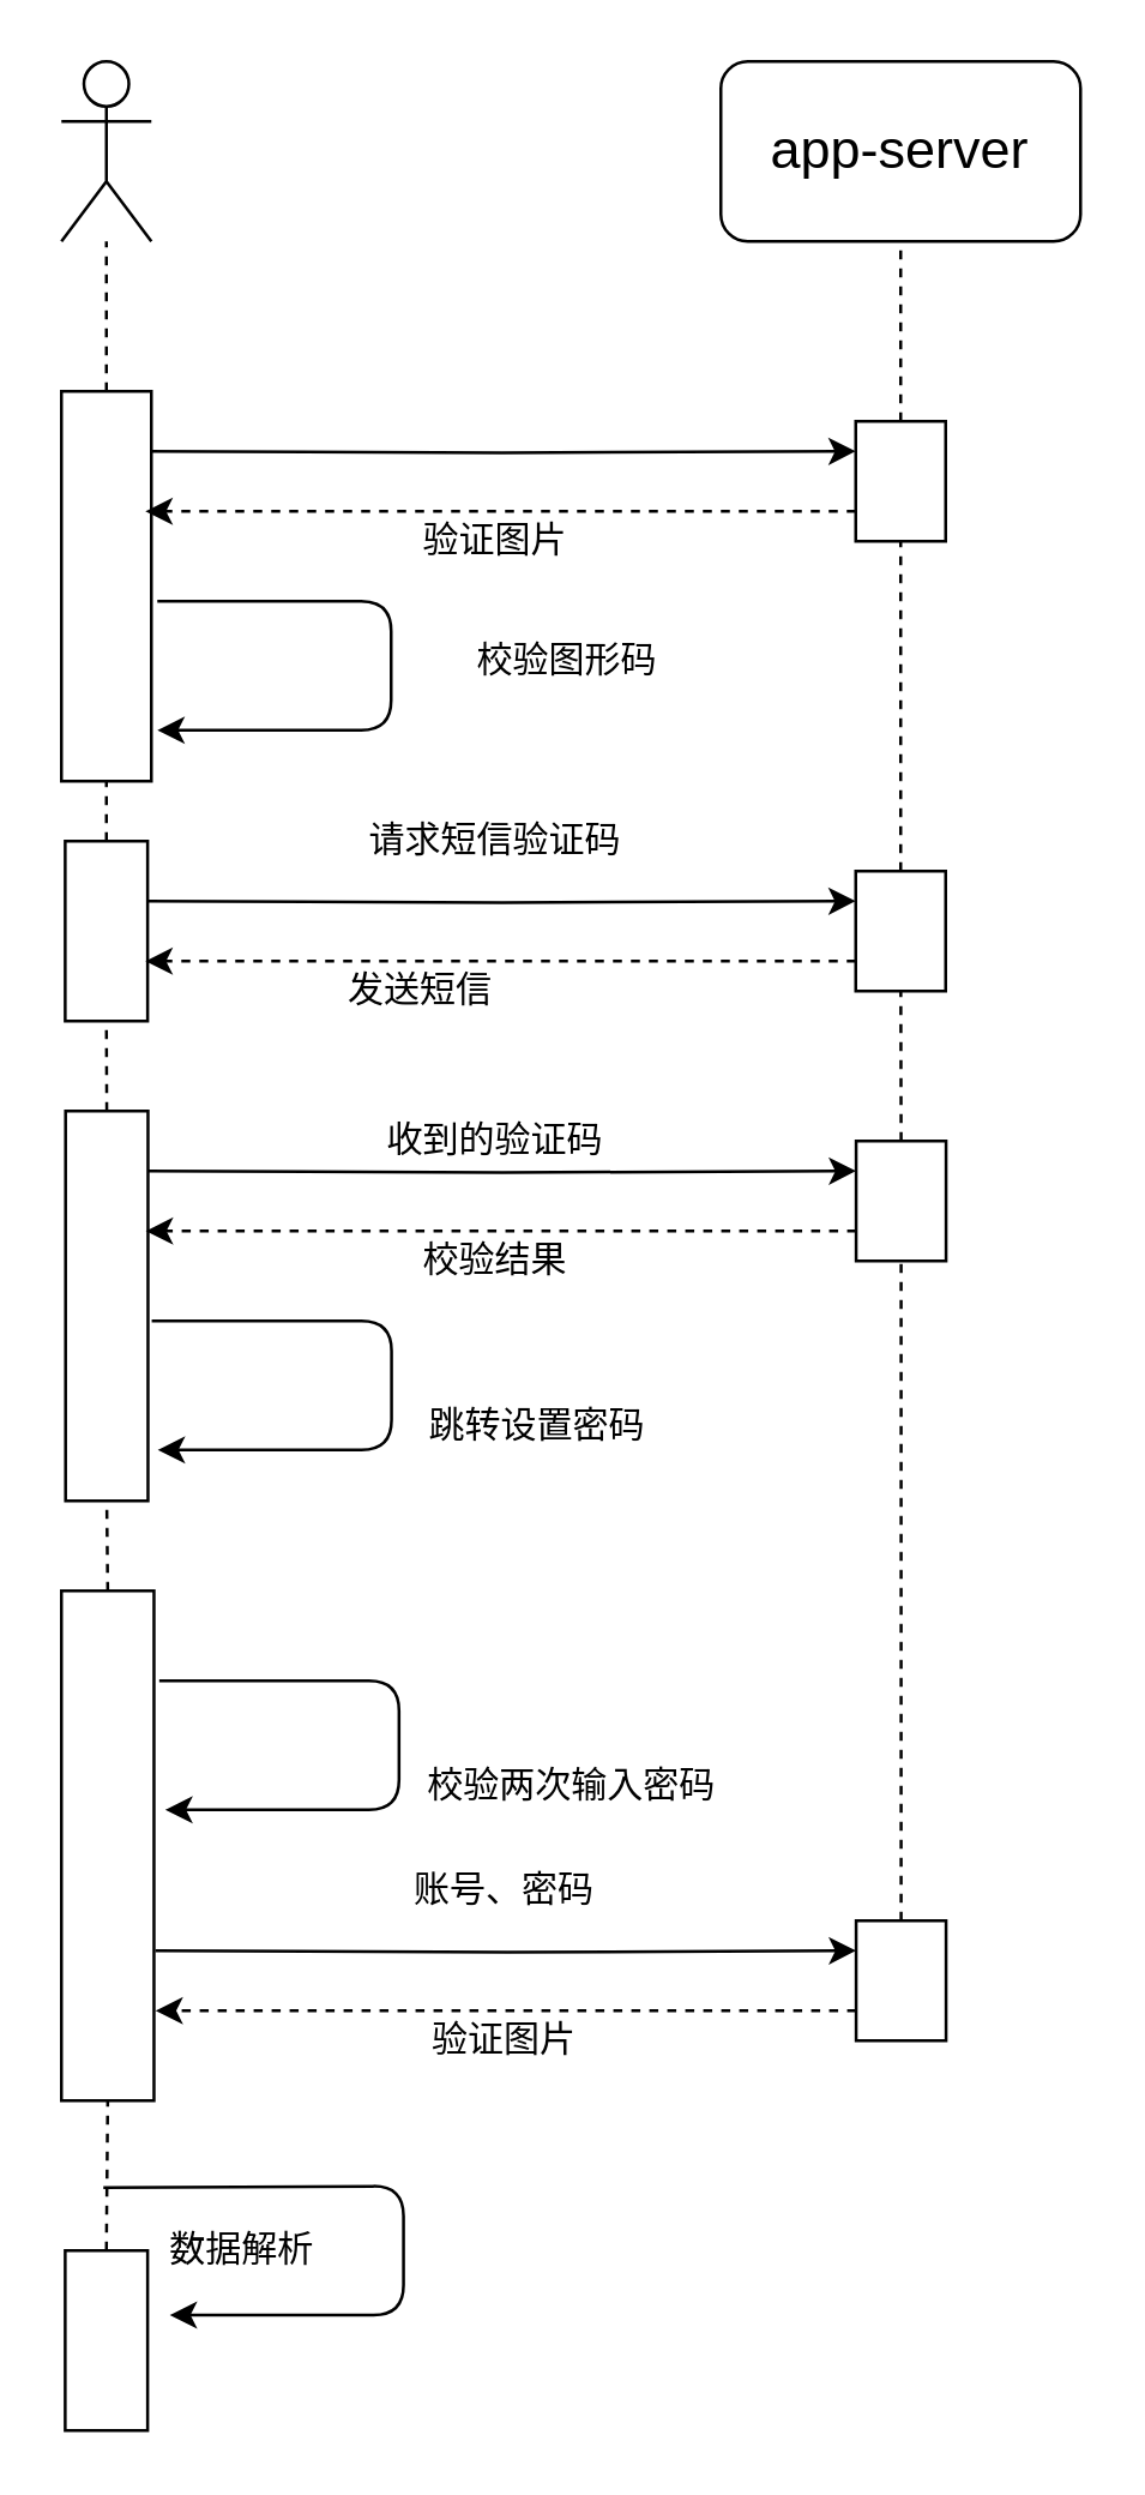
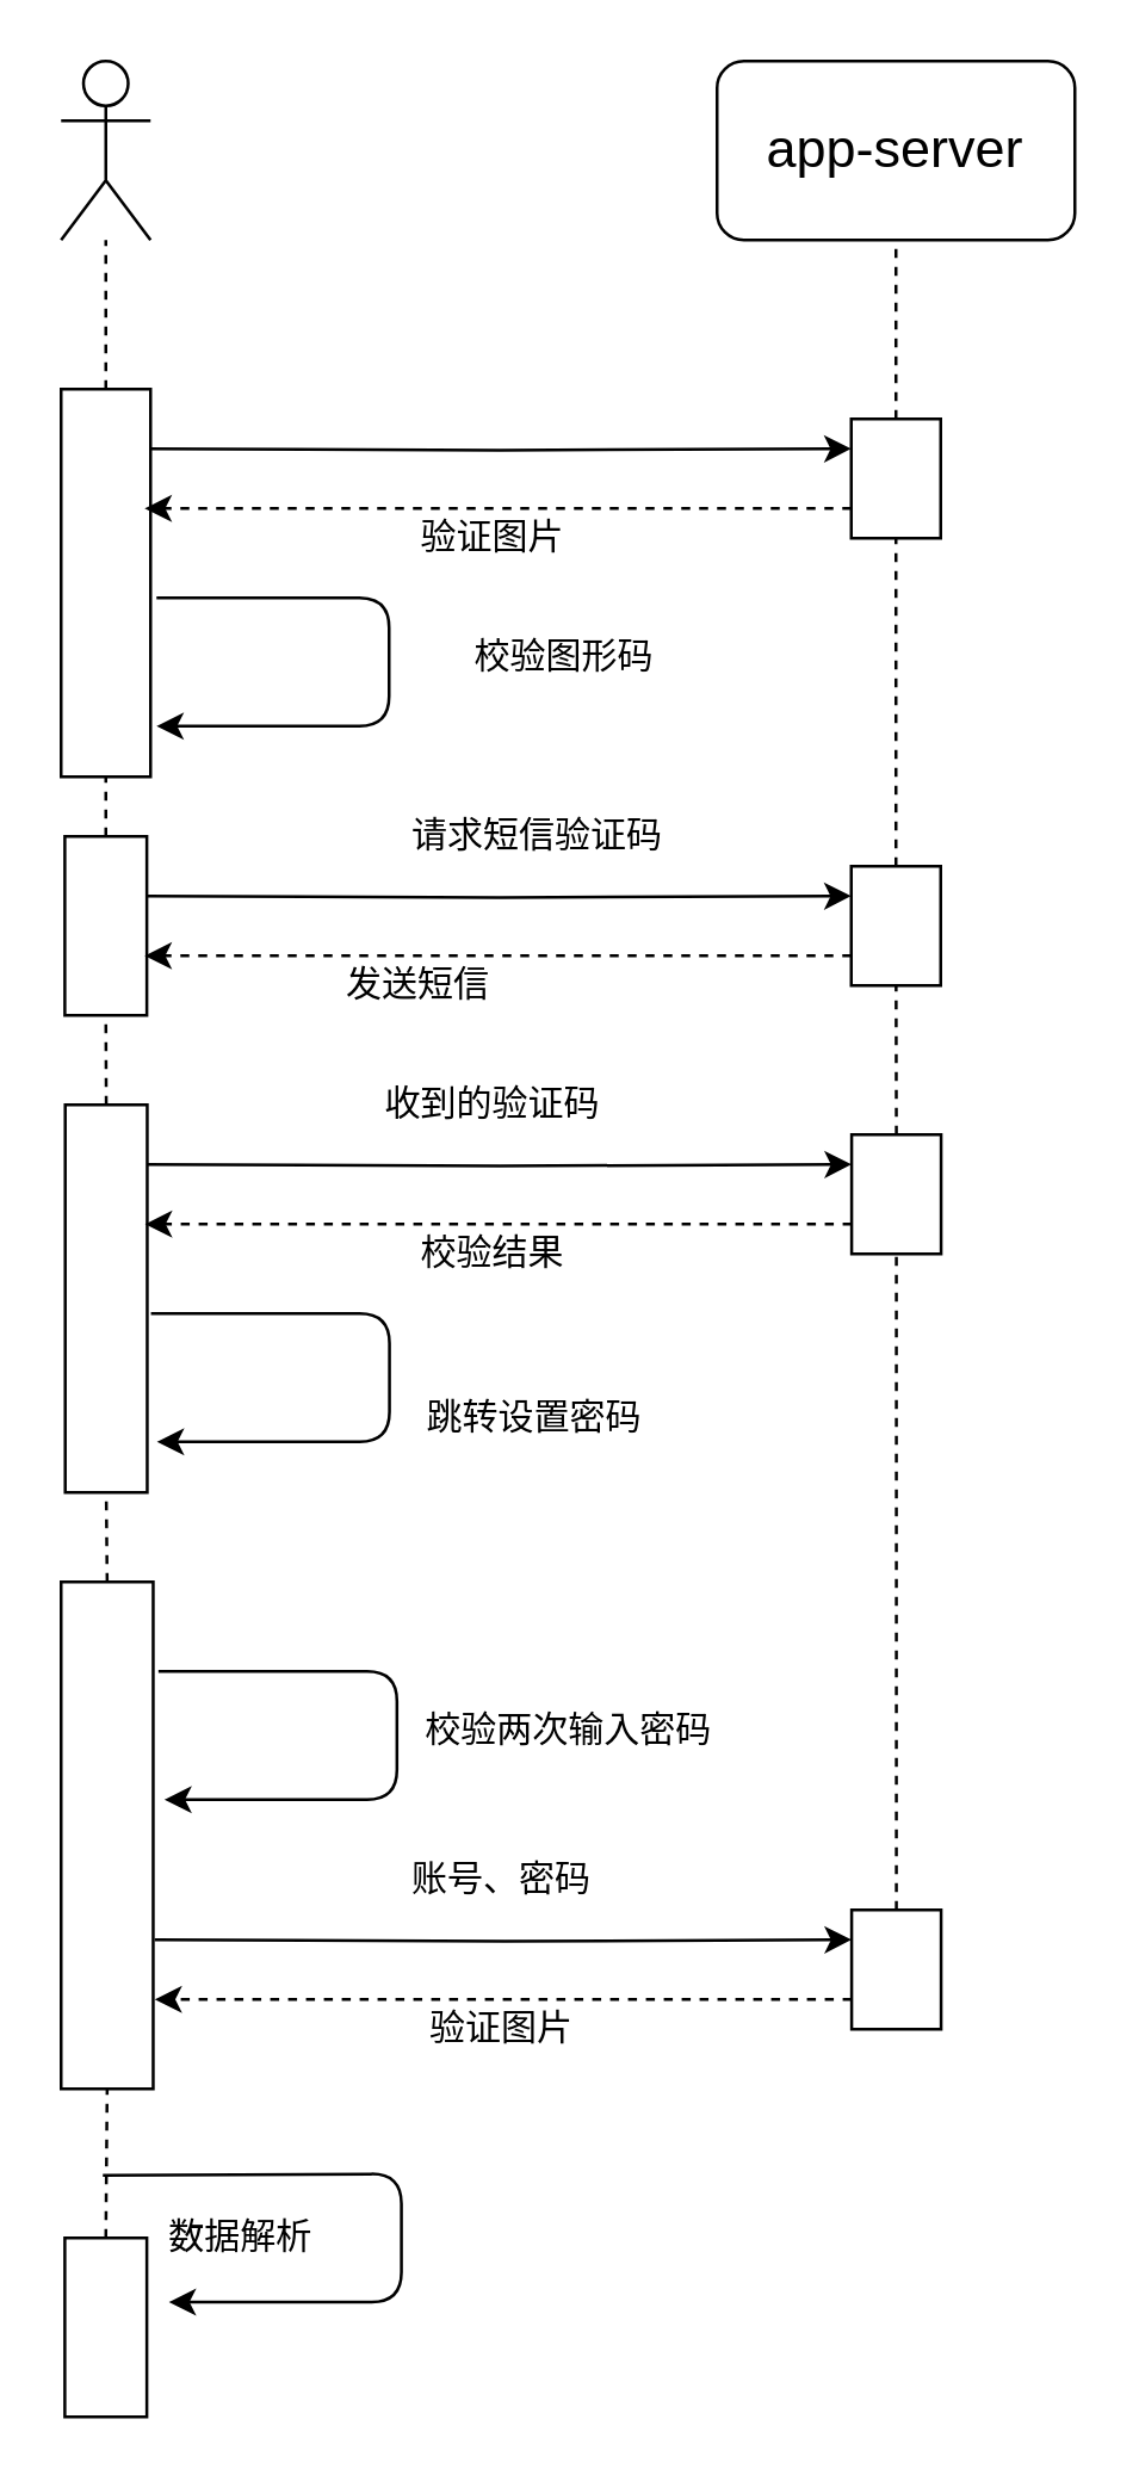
  <mxCell id="0" />
  <mxCell id="1" parent="0" />
  <mxCell id="2" value="" style="shape=umlActor;verticalLabelPosition=bottom;verticalAlign=top;html=1;outlineConnect=0;" vertex="1" parent="1"><mxGeometry x="20" y="20" width="30" height="60" as="geometry" /></mxCell>
  <mxCell id="3" value="&lt;font style=&quot;font-size: 18px&quot;&gt;app-server&lt;/font&gt;" style="whiteSpace=wrap;html=1;rounded=1;" vertex="1" parent="1"><mxGeometry x="240" y="20" width="120" height="60" as="geometry" /></mxCell>
  <mxCell id="4" style="edgeStyle=orthogonalEdgeStyle;rounded=0;orthogonalLoop=1;jettySize=auto;html=1;entryX=0;entryY=0.25;entryDx=0;entryDy=0;" edge="1" parent="1" target="8"><mxGeometry relative="1" as="geometry"><mxPoint x="280" y="150" as="targetPoint" /><mxPoint x="48" y="150" as="sourcePoint" /><Array as="points" /></mxGeometry></mxCell>
  <mxCell id="5" value="" style="rounded=0;whiteSpace=wrap;html=1;" vertex="1" parent="1"><mxGeometry x="20" y="130" width="30" height="130" as="geometry" /></mxCell>
  <mxCell id="6" value="" style="endArrow=none;dashed=1;html=1;exitX=0.5;exitY=0;exitDx=0;exitDy=0;" edge="1" parent="1" source="5"><mxGeometry width="50" height="50" relative="1" as="geometry"><mxPoint x="30" y="180" as="sourcePoint" /><mxPoint x="35" y="80" as="targetPoint" /></mxGeometry></mxCell>
  <mxCell id="7" style="edgeStyle=orthogonalEdgeStyle;rounded=0;orthogonalLoop=1;jettySize=auto;html=1;exitX=0;exitY=0.75;exitDx=0;exitDy=0;dashed=1;" edge="1" parent="1" source="8"><mxGeometry relative="1" as="geometry"><mxPoint x="48" y="170" as="targetPoint" /></mxGeometry></mxCell>
  <mxCell id="8" value="" style="rounded=0;whiteSpace=wrap;html=1;" vertex="1" parent="1"><mxGeometry x="285" y="140" width="30" height="40" as="geometry" /></mxCell>
  <mxCell id="9" value="" style="endArrow=none;dashed=1;html=1;entryX=0.5;entryY=1;entryDx=0;entryDy=0;exitX=0.5;exitY=0;exitDx=0;exitDy=0;" edge="1" parent="1" source="8" target="3"><mxGeometry width="50" height="50" relative="1" as="geometry"><mxPoint x="300" y="160" as="sourcePoint" /><mxPoint x="304" y="100" as="targetPoint" /></mxGeometry></mxCell>
  <mxCell id="10" value="验证图片" style="text;html=1;strokeColor=none;fillColor=none;align=center;verticalAlign=middle;whiteSpace=wrap;rounded=0;" vertex="1" parent="1"><mxGeometry x="120" y="170" width="90" height="20" as="geometry" /></mxCell>
  <mxCell id="11" style="edgeStyle=orthogonalEdgeStyle;rounded=0;orthogonalLoop=1;jettySize=auto;html=1;entryX=0;entryY=0.25;entryDx=0;entryDy=0;" edge="1" target="15" parent="1"><mxGeometry relative="1" as="geometry"><mxPoint x="280" y="300" as="targetPoint" /><mxPoint x="48" y="300" as="sourcePoint" /><Array as="points" /></mxGeometry></mxCell>
  <mxCell id="12" value="" style="rounded=0;whiteSpace=wrap;html=1;" vertex="1" parent="1"><mxGeometry x="21.25" y="280" width="27.5" height="60" as="geometry" /></mxCell>
  <mxCell id="13" value="" style="endArrow=none;dashed=1;html=1;exitX=0.5;exitY=0;exitDx=0;exitDy=0;entryX=0.5;entryY=1;entryDx=0;entryDy=0;" edge="1" source="12" parent="1" target="5"><mxGeometry width="50" height="50" relative="1" as="geometry"><mxPoint x="30" y="370" as="sourcePoint" /><mxPoint x="20" y="290" as="targetPoint" /></mxGeometry></mxCell>
  <mxCell id="14" style="edgeStyle=orthogonalEdgeStyle;rounded=0;orthogonalLoop=1;jettySize=auto;html=1;exitX=0;exitY=0.75;exitDx=0;exitDy=0;dashed=1;" edge="1" source="15" parent="1"><mxGeometry relative="1" as="geometry"><mxPoint x="48" y="320" as="targetPoint" /></mxGeometry></mxCell>
  <mxCell id="15" value="" style="rounded=0;whiteSpace=wrap;html=1;" vertex="1" parent="1"><mxGeometry x="285" y="290" width="30" height="40" as="geometry" /></mxCell>
  <mxCell id="16" value="" style="endArrow=none;dashed=1;html=1;entryX=0.5;entryY=1;entryDx=0;entryDy=0;exitX=0.5;exitY=0;exitDx=0;exitDy=0;" edge="1" source="15" parent="1" target="8"><mxGeometry width="50" height="50" relative="1" as="geometry"><mxPoint x="301" y="390" as="sourcePoint" /><mxPoint x="301" y="310" as="targetPoint" /></mxGeometry></mxCell>
- <mxCell id="17" value="请求短信验证码" style="text;html=1;strokeColor=none;fillColor=none;align=center;verticalAlign=middle;whiteSpace=wrap;rounded=0;" vertex="1" parent="1"><mxGeometry x="120" y="270" width="90" height="20" as="geometry" /></mxCell>
+ <mxCell id="17" value="请求短信验证码" style="text;html=1;strokeColor=none;fillColor=none;align=center;verticalAlign=middle;whiteSpace=wrap;rounded=0;" vertex="1" parent="1"><mxGeometry x="135" y="270" width="90" height="20" as="geometry" /></mxCell>
  <mxCell id="18" value="发送短信" style="text;html=1;strokeColor=none;fillColor=none;align=center;verticalAlign=middle;whiteSpace=wrap;rounded=0;" vertex="1" parent="1"><mxGeometry x="95" y="320" width="90" height="20" as="geometry" /></mxCell>
  <mxCell id="19" value="" style="endArrow=classic;html=1;" edge="1" parent="1"><mxGeometry width="50" height="50" relative="1" as="geometry"><mxPoint x="52" y="200" as="sourcePoint" /><mxPoint x="52" y="243" as="targetPoint" /><Array as="points"><mxPoint x="130" y="200" /><mxPoint x="130" y="243" /></Array></mxGeometry></mxCell>
  <mxCell id="20" value="校验图形码" style="text;html=1;strokeColor=none;fillColor=none;align=center;verticalAlign=middle;whiteSpace=wrap;rounded=0;" vertex="1" parent="1"><mxGeometry x="144" y="210" width="90" height="20" as="geometry" /></mxCell>
  <mxCell id="21" style="edgeStyle=orthogonalEdgeStyle;rounded=0;orthogonalLoop=1;jettySize=auto;html=1;entryX=0;entryY=0.25;entryDx=0;entryDy=0;" edge="1" target="25" parent="1"><mxGeometry relative="1" as="geometry"><mxPoint x="280.13" y="390" as="targetPoint" /><mxPoint x="48.13" y="390" as="sourcePoint" /><Array as="points" /></mxGeometry></mxCell>
  <mxCell id="22" value="" style="rounded=0;whiteSpace=wrap;html=1;" vertex="1" parent="1"><mxGeometry x="21.38" y="370" width="27.5" height="130" as="geometry" /></mxCell>
  <mxCell id="23" value="" style="endArrow=none;dashed=1;html=1;exitX=0.5;exitY=0;exitDx=0;exitDy=0;entryX=0.5;entryY=1;entryDx=0;entryDy=0;" edge="1" source="22" parent="1" target="12"><mxGeometry width="50" height="50" relative="1" as="geometry"><mxPoint x="28.75" y="490" as="sourcePoint" /><mxPoint x="33.75" y="390" as="targetPoint" /></mxGeometry></mxCell>
  <mxCell id="24" style="edgeStyle=orthogonalEdgeStyle;rounded=0;orthogonalLoop=1;jettySize=auto;html=1;exitX=0;exitY=0.75;exitDx=0;exitDy=0;dashed=1;" edge="1" source="25" parent="1"><mxGeometry relative="1" as="geometry"><mxPoint x="48.13" y="410" as="targetPoint" /></mxGeometry></mxCell>
  <mxCell id="25" value="" style="rounded=0;whiteSpace=wrap;html=1;" vertex="1" parent="1"><mxGeometry x="285.13" y="380" width="30" height="40" as="geometry" /></mxCell>
  <mxCell id="26" value="" style="endArrow=none;dashed=1;html=1;exitX=0.5;exitY=0;exitDx=0;exitDy=0;" edge="1" source="25" parent="1" target="15"><mxGeometry width="50" height="50" relative="1" as="geometry"><mxPoint x="299.75" y="510" as="sourcePoint" /><mxPoint x="299" y="400" as="targetPoint" /></mxGeometry></mxCell>
- <mxCell id="27" value="收到的验证码" style="text;html=1;strokeColor=none;fillColor=none;align=center;verticalAlign=middle;whiteSpace=wrap;rounded=0;" vertex="1" parent="1"><mxGeometry x="120.13" y="370" width="90" height="20" as="geometry" /></mxCell>
+ <mxCell id="27" value="收到的验证码" style="text;html=1;strokeColor=none;fillColor=none;align=center;verticalAlign=middle;whiteSpace=wrap;rounded=0;" vertex="1" parent="1"><mxGeometry x="120.13" y="360" width="90" height="20" as="geometry" /></mxCell>
  <mxCell id="28" value="校验结果" style="text;html=1;strokeColor=none;fillColor=none;align=center;verticalAlign=middle;whiteSpace=wrap;rounded=0;" vertex="1" parent="1"><mxGeometry x="120.13" y="410" width="90" height="20" as="geometry" /></mxCell>
  <mxCell id="29" value="" style="endArrow=classic;html=1;" edge="1" parent="1"><mxGeometry width="50" height="50" relative="1" as="geometry"><mxPoint x="50.13" y="440" as="sourcePoint" /><mxPoint x="52.13" y="483" as="targetPoint" /><Array as="points"><mxPoint x="130.13" y="440" /><mxPoint x="130.13" y="483" /></Array></mxGeometry></mxCell>
  <mxCell id="30" value="跳转设置密码" style="text;html=1;strokeColor=none;fillColor=none;align=center;verticalAlign=middle;whiteSpace=wrap;rounded=0;" vertex="1" parent="1"><mxGeometry x="134.13" y="465" width="90" height="20" as="geometry" /></mxCell>
  <mxCell id="31" style="edgeStyle=orthogonalEdgeStyle;rounded=0;orthogonalLoop=1;jettySize=auto;html=1;entryX=0;entryY=0.25;entryDx=0;entryDy=0;" edge="1" target="35" parent="1"><mxGeometry relative="1" as="geometry"><mxPoint x="283.38" y="650" as="targetPoint" /><mxPoint x="51.38" y="650" as="sourcePoint" /><Array as="points" /></mxGeometry></mxCell>
  <mxCell id="32" value="" style="rounded=0;whiteSpace=wrap;html=1;" vertex="1" parent="1"><mxGeometry x="20" y="530" width="30.88" height="170" as="geometry" /></mxCell>
  <mxCell id="33" value="" style="endArrow=none;dashed=1;html=1;exitX=0.5;exitY=0;exitDx=0;exitDy=0;entryX=0.5;entryY=1;entryDx=0;entryDy=0;" edge="1" source="32" parent="1" target="22"><mxGeometry width="50" height="50" relative="1" as="geometry"><mxPoint x="30.75" y="720" as="sourcePoint" /><mxPoint x="35.75" y="620" as="targetPoint" /></mxGeometry></mxCell>
  <mxCell id="34" style="edgeStyle=orthogonalEdgeStyle;rounded=0;orthogonalLoop=1;jettySize=auto;html=1;exitX=0;exitY=0.75;exitDx=0;exitDy=0;dashed=1;" edge="1" source="35" parent="1"><mxGeometry relative="1" as="geometry"><mxPoint x="51.38" y="670" as="targetPoint" /></mxGeometry></mxCell>
  <mxCell id="35" value="" style="rounded=0;whiteSpace=wrap;html=1;" vertex="1" parent="1"><mxGeometry x="285.13" y="640" width="30" height="40" as="geometry" /></mxCell>
  <mxCell id="36" value="" style="endArrow=none;dashed=1;html=1;entryX=0.5;entryY=1;entryDx=0;entryDy=0;exitX=0.5;exitY=0;exitDx=0;exitDy=0;" edge="1" source="35" parent="1" target="25"><mxGeometry width="50" height="50" relative="1" as="geometry"><mxPoint x="301.75" y="740" as="sourcePoint" /><mxPoint x="300.75" y="530" as="targetPoint" /></mxGeometry></mxCell>
  <mxCell id="37" value="账号、密码" style="text;html=1;strokeColor=none;fillColor=none;align=center;verticalAlign=middle;whiteSpace=wrap;rounded=0;" vertex="1" parent="1"><mxGeometry x="123.38" y="620" width="90" height="20" as="geometry" /></mxCell>
  <mxCell id="38" value="验证图片" style="text;html=1;strokeColor=none;fillColor=none;align=center;verticalAlign=middle;whiteSpace=wrap;rounded=0;" vertex="1" parent="1"><mxGeometry x="123.38" y="670" width="90" height="20" as="geometry" /></mxCell>
  <mxCell id="39" value="" style="endArrow=classic;html=1;" edge="1" parent="1"><mxGeometry width="50" height="50" relative="1" as="geometry"><mxPoint x="52.63" y="560" as="sourcePoint" /><mxPoint x="54.63" y="603" as="targetPoint" /><Array as="points"><mxPoint x="132.63" y="560" /><mxPoint x="132.63" y="603" /></Array></mxGeometry></mxCell>
- <mxCell id="40" value="校验两次输入密码" style="text;html=1;strokeColor=none;fillColor=none;align=center;verticalAlign=middle;whiteSpace=wrap;rounded=0;" vertex="1" parent="1"><mxGeometry x="140.13" y="585" width="101.25" height="20" as="geometry" /></mxCell>
+ <mxCell id="40" value="校验两次输入密码" style="text;html=1;strokeColor=none;fillColor=none;align=center;verticalAlign=middle;whiteSpace=wrap;rounded=0;" vertex="1" parent="1"><mxGeometry x="140.13" y="570" width="101.25" height="20" as="geometry" /></mxCell>
  <mxCell id="41" value="" style="rounded=0;whiteSpace=wrap;html=1;" vertex="1" parent="1"><mxGeometry x="21.25" y="750" width="27.5" height="60" as="geometry" /></mxCell>
  <mxCell id="42" value="" style="endArrow=none;dashed=1;html=1;exitX=0.5;exitY=0;exitDx=0;exitDy=0;entryX=0.5;entryY=1;entryDx=0;entryDy=0;" edge="1" parent="1" source="41" target="32"><mxGeometry width="50" height="50" relative="1" as="geometry"><mxPoint x="30" y="890" as="sourcePoint" /><mxPoint x="35" y="780" as="targetPoint" /><Array as="points" /></mxGeometry></mxCell>
  <mxCell id="43" value="" style="endArrow=classic;html=1;" edge="1" parent="1"><mxGeometry width="50" height="50" relative="1" as="geometry"><mxPoint x="34" y="729" as="sourcePoint" /><mxPoint x="56.13" y="771.5" as="targetPoint" /><Array as="points"><mxPoint x="134.13" y="728.5" /><mxPoint x="134.13" y="771.5" /></Array></mxGeometry></mxCell>
  <mxCell id="44" value="数据解析" style="text;html=1;align=center;verticalAlign=middle;resizable=0;points=[];autosize=1;" vertex="1" parent="1"><mxGeometry x="50" y="740" width="60" height="20" as="geometry" /></mxCell>
